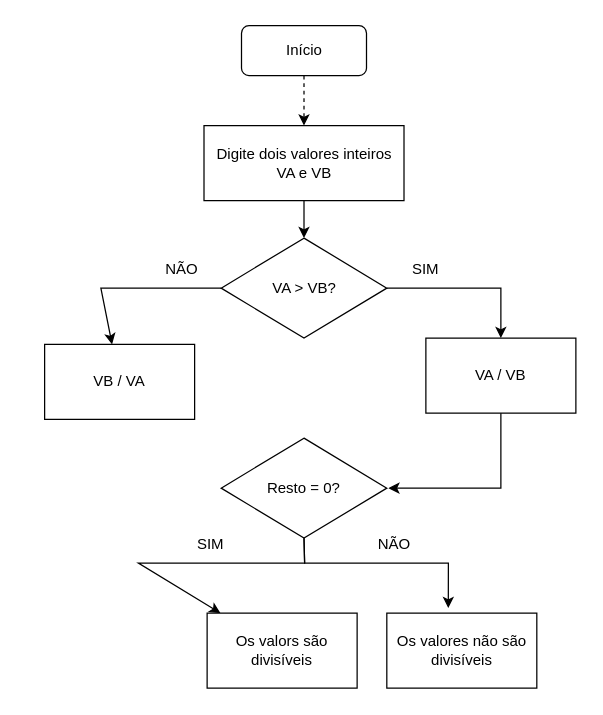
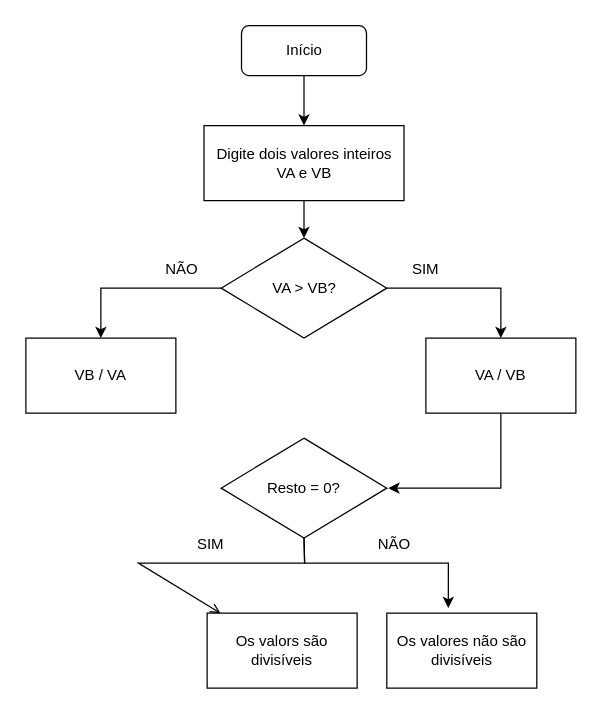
  <mxCell id="0" />
  <mxCell id="1" parent="0" />
  <mxCell id="2" value="Início" style="rounded=1;whiteSpace=wrap;html=1;" vertex="1" parent="1"><mxGeometry x="192.5" y="20" width="100" height="40" as="geometry" /></mxCell>
  <mxCell id="3" value="Digite dois valores inteiros&lt;br style=&quot;border-color: var(--border-color);&quot;&gt;VA e VB" style="rounded=0;whiteSpace=wrap;html=1;" vertex="1" parent="1"><mxGeometry x="162.5" y="100" width="160" height="60" as="geometry" /></mxCell>
  <mxCell id="4" value="" style="rhombus;whiteSpace=wrap;html=1;" vertex="1" parent="1"><mxGeometry x="176.25" y="190" width="132.5" height="80" as="geometry" /></mxCell>
  <mxCell id="5" value="VA &amp;gt; VB?" style="text;strokeColor=none;align=center;fillColor=none;html=1;verticalAlign=middle;whiteSpace=wrap;rounded=0;" vertex="1" parent="1"><mxGeometry x="188.75" y="215" width="107.5" height="30" as="geometry" /></mxCell>
  <mxCell id="6" value="" style="endArrow=classic;html=1;rounded=0;exitX=1;exitY=0.5;exitDx=0;exitDy=0;entryX=0.5;entryY=0;entryDx=0;entryDy=0;" edge="1" parent="1" source="4" target="7"><mxGeometry width="50" height="50" relative="1" as="geometry"><mxPoint x="230" y="360" as="sourcePoint" /><mxPoint x="350" y="240" as="targetPoint" /><Array as="points"><mxPoint x="400" y="230" /></Array></mxGeometry></mxCell>
  <mxCell id="7" value="VA / VB" style="rounded=0;whiteSpace=wrap;html=1;" vertex="1" parent="1"><mxGeometry x="340" y="270" width="120" height="60" as="geometry" /></mxCell>
- <mxCell id="8" value="VB / VA" style="rounded=0;whiteSpace=wrap;html=1;" vertex="1" parent="1"><mxGeometry x="35" y="275" width="120" height="60" as="geometry" /></mxCell>
+ <mxCell id="8" value="VB / VA" style="rounded=0;whiteSpace=wrap;html=1;" vertex="1" parent="1"><mxGeometry x="20" y="270" width="120" height="60" as="geometry" /></mxCell>
  <mxCell id="9" value="" style="endArrow=classic;html=1;rounded=0;exitX=0;exitY=0.5;exitDx=0;exitDy=0;" edge="1" parent="1" source="4" target="8"><mxGeometry width="50" height="50" relative="1" as="geometry"><mxPoint x="230" y="360" as="sourcePoint" /><mxPoint x="60" y="230" as="targetPoint" /><Array as="points"><mxPoint x="80" y="230" /></Array></mxGeometry></mxCell>
  <mxCell id="10" value="SIM" style="text;strokeColor=none;align=center;fillColor=none;html=1;verticalAlign=middle;whiteSpace=wrap;rounded=0;" vertex="1" parent="1"><mxGeometry x="315" y="200" width="50" height="30" as="geometry" /></mxCell>
  <mxCell id="11" value="NÃO" style="text;strokeColor=none;align=center;fillColor=none;html=1;verticalAlign=middle;whiteSpace=wrap;rounded=0;" vertex="1" parent="1"><mxGeometry x="120" y="200" width="50" height="30" as="geometry" /></mxCell>
  <mxCell id="12" value="Resto = 0?" style="rhombus;whiteSpace=wrap;html=1;" vertex="1" parent="1"><mxGeometry x="176.25" y="350" width="132.5" height="80" as="geometry" /></mxCell>
  <mxCell id="13" value="" style="endArrow=classic;html=1;rounded=0;exitX=0.5;exitY=1;exitDx=0;exitDy=0;" edge="1" parent="1" source="7"><mxGeometry width="50" height="50" relative="1" as="geometry"><mxPoint x="230" y="360" as="sourcePoint" /><mxPoint x="310" y="390" as="targetPoint" /><Array as="points"><mxPoint x="400" y="390" /></Array></mxGeometry></mxCell>
- <mxCell id="14" value="" style="endArrow=classic;html=1;rounded=0;entryX=0.5;entryY=0;entryDx=0;entryDy=0;exitX=0.5;exitY=1;exitDx=0;exitDy=0;dashed=1;" edge="1" parent="1" source="2" target="3"><mxGeometry width="50" height="50" relative="1" as="geometry"><mxPoint x="243" y="50" as="sourcePoint" /><mxPoint x="280" y="310" as="targetPoint" /></mxGeometry></mxCell>
+ <mxCell id="14" value="" style="endArrow=classic;html=1;rounded=0;entryX=0.5;entryY=0;entryDx=0;entryDy=0;exitX=0.5;exitY=1;exitDx=0;exitDy=0;" edge="1" parent="1" source="2" target="3"><mxGeometry width="50" height="50" relative="1" as="geometry"><mxPoint x="243" y="50" as="sourcePoint" /><mxPoint x="280" y="310" as="targetPoint" /></mxGeometry></mxCell>
  <mxCell id="15" value="" style="endArrow=classic;html=1;rounded=0;exitX=0.5;exitY=1;exitDx=0;exitDy=0;entryX=0.5;entryY=0;entryDx=0;entryDy=0;" edge="1" parent="1" source="3" target="4"><mxGeometry width="50" height="50" relative="1" as="geometry"><mxPoint x="230" y="360" as="sourcePoint" /><mxPoint x="280" y="310" as="targetPoint" /></mxGeometry></mxCell>
- <mxCell id="16" value="" style="endArrow=classic;html=1;rounded=0;exitX=0.5;exitY=1;exitDx=0;exitDy=0;" edge="1" parent="1" source="12" target="18"><mxGeometry width="50" height="50" relative="1" as="geometry"><mxPoint x="230" y="360" as="sourcePoint" /><mxPoint x="120" y="470" as="targetPoint" /><Array as="points"><mxPoint x="243" y="450" /><mxPoint x="180" y="450" /><mxPoint x="110" y="450" /></Array></mxGeometry></mxCell>
+ <mxCell id="16" value="" style="endArrow=open;html=1;rounded=0;exitX=0.5;exitY=1;exitDx=0;exitDy=0;" edge="1" parent="1" source="12" target="18"><mxGeometry width="50" height="50" relative="1" as="geometry"><mxPoint x="230" y="360" as="sourcePoint" /><mxPoint x="120" y="470" as="targetPoint" /><Array as="points"><mxPoint x="243" y="450" /><mxPoint x="180" y="450" /><mxPoint x="110" y="450" /></Array></mxGeometry></mxCell>
  <mxCell id="17" value="" style="endArrow=classic;html=1;rounded=0;exitX=0.5;exitY=1;exitDx=0;exitDy=0;entryX=0.41;entryY=-0.067;entryDx=0;entryDy=0;entryPerimeter=0;" edge="1" parent="1" source="12" target="19"><mxGeometry width="50" height="50" relative="1" as="geometry"><mxPoint x="230" y="360" as="sourcePoint" /><mxPoint x="360" y="470" as="targetPoint" /><Array as="points"><mxPoint x="243" y="450" /><mxPoint x="358" y="450" /></Array></mxGeometry></mxCell>
  <mxCell id="18" value="Os valors são divisíveis" style="rounded=0;whiteSpace=wrap;html=1;" vertex="1" parent="1"><mxGeometry x="165" y="490" width="120" height="60" as="geometry" /></mxCell>
  <mxCell id="19" value="Os valores não são divisíveis" style="rounded=0;whiteSpace=wrap;html=1;" vertex="1" parent="1"><mxGeometry x="308.75" y="490" width="120" height="60" as="geometry" /></mxCell>
  <mxCell id="20" value="SIM" style="text;strokeColor=none;align=center;fillColor=none;html=1;verticalAlign=middle;whiteSpace=wrap;rounded=0;" vertex="1" parent="1"><mxGeometry x="142.5" y="420" width="50" height="30" as="geometry" /></mxCell>
  <mxCell id="21" value="NÃO" style="text;strokeColor=none;align=center;fillColor=none;html=1;verticalAlign=middle;whiteSpace=wrap;rounded=0;" vertex="1" parent="1"><mxGeometry x="290" y="420" width="50" height="30" as="geometry" /></mxCell>
